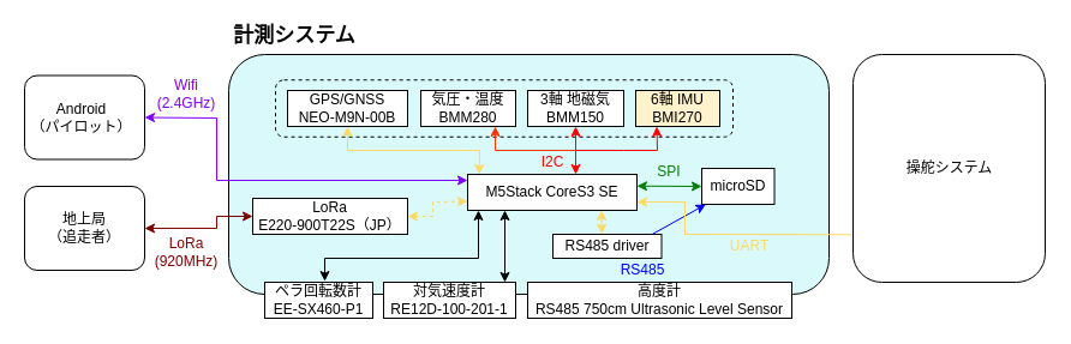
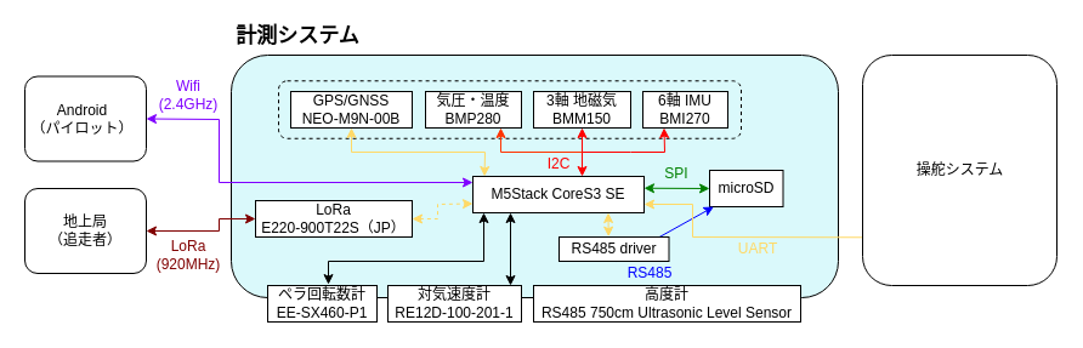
  <mxCell id="0" />
  <mxCell id="1" parent="0" />
  <mxCell id="2" value="" style="rounded=1;whiteSpace=wrap;html=1;fillColor=#daf9fb;" parent="1" vertex="1"><mxGeometry x="190" y="45" width="500" height="200" as="geometry" /></mxCell>
  <mxCell id="3" value="" style="rounded=1;whiteSpace=wrap;html=1;dashed=1;fillColor=none;" parent="1" vertex="1"><mxGeometry x="229" y="66.25" width="381" height="47.5" as="geometry" /></mxCell>
  <mxCell id="4" value="M5Stack CoreS3 SE" style="rounded=0;whiteSpace=wrap;html=1;" parent="1" vertex="1"><mxGeometry x="389" y="145" width="141" height="30" as="geometry" /></mxCell>
- <mxCell id="5" value="6軸 IMU&lt;div&gt;BMI270&lt;/div&gt;" style="rounded=0;whiteSpace=wrap;html=1;fillColor=#fff2cc;" parent="1" vertex="1"><mxGeometry x="529" y="75" width="70" height="30" as="geometry" /></mxCell>
+ <mxCell id="5" value="6軸 IMU&lt;div&gt;BMI270&lt;/div&gt;" style="rounded=0;whiteSpace=wrap;html=1;" parent="1" vertex="1"><mxGeometry x="529" y="75" width="70" height="30" as="geometry" /></mxCell>
  <mxCell id="6" value="3軸 地磁気&lt;div&gt;BMM150&lt;/div&gt;" style="rounded=0;whiteSpace=wrap;html=1;" parent="1" vertex="1"><mxGeometry x="439" y="75" width="80" height="30" as="geometry" /></mxCell>
- <mxCell id="7" value="気圧・温度&lt;div&gt;BMM280&lt;/div&gt;" style="rounded=0;whiteSpace=wrap;html=1;" parent="1" vertex="1"><mxGeometry x="350" y="75" width="79" height="30" as="geometry" /></mxCell>
+ <mxCell id="7" value="気圧・温度&lt;div&gt;BMP280&lt;/div&gt;" style="rounded=0;whiteSpace=wrap;html=1;" parent="1" vertex="1"><mxGeometry x="350" y="75" width="79" height="30" as="geometry" /></mxCell>
  <mxCell id="8" value="GPS/GNSS&lt;div&gt;NEO-M9N-00B&lt;/div&gt;" style="rounded=0;whiteSpace=wrap;html=1;" parent="1" vertex="1"><mxGeometry x="239" y="75" width="100" height="30" as="geometry" /></mxCell>
  <mxCell id="9" value="LoRa&lt;div&gt;E220-900T22S（JP）&lt;/div&gt;" style="rounded=0;whiteSpace=wrap;html=1;" parent="1" vertex="1"><mxGeometry x="210" y="165" width="129" height="30" as="geometry" /></mxCell>
  <mxCell id="10" value="microSD" style="rounded=0;whiteSpace=wrap;html=1;" parent="1" vertex="1"><mxGeometry x="584" y="140" width="60.5" height="30" as="geometry" /></mxCell>
  <mxCell id="11" value="対気速度計&lt;div&gt;RE12D-100-201-1&lt;/div&gt;" style="rounded=0;whiteSpace=wrap;html=1;" parent="1" vertex="1"><mxGeometry x="319" y="235" width="110" height="30" as="geometry" /></mxCell>
  <mxCell id="12" value="&lt;div&gt;ペラ回転数計&lt;/div&gt;&lt;div&gt;EE-SX460-P1&lt;/div&gt;" style="rounded=0;whiteSpace=wrap;html=1;" parent="1" vertex="1"><mxGeometry x="220" y="235" width="90" height="30" as="geometry" /></mxCell>
  <mxCell id="13" value="&lt;div&gt;高度計&lt;/div&gt;&lt;div&gt;RS485 750cm Ultrasonic Level Sensor&lt;/div&gt;" style="rounded=0;whiteSpace=wrap;html=1;" parent="1" vertex="1"><mxGeometry x="439" y="235" width="220" height="30" as="geometry" /></mxCell>
  <mxCell id="14" value="" style="endArrow=classic;startArrow=classic;html=1;rounded=0;strokeColor=#ff0000;" parent="1" edge="1"><mxGeometry width="50" height="50" relative="1" as="geometry"><mxPoint x="479" y="105" as="sourcePoint" /><mxPoint x="479" y="145" as="targetPoint" /><Array as="points" /></mxGeometry></mxCell>
  <mxCell id="15" value="" style="endArrow=classic;html=1;rounded=0;entryX=0.25;entryY=1;entryDx=0;entryDy=0;strokeColor=#ff0000;" parent="1" target="5" edge="1"><mxGeometry width="50" height="50" relative="1" as="geometry"><mxPoint x="479" y="125" as="sourcePoint" /><mxPoint x="519" y="105" as="targetPoint" /><Array as="points"><mxPoint x="519" y="125" /><mxPoint x="547" y="125" /></Array></mxGeometry></mxCell>
  <mxCell id="16" value="" style="endArrow=classic;html=1;rounded=0;strokeColor=#ff3300;" parent="1" edge="1"><mxGeometry width="50" height="50" relative="1" as="geometry"><mxPoint x="479" y="125" as="sourcePoint" /><mxPoint x="412" y="105" as="targetPoint" /><Array as="points"><mxPoint x="412" y="125" /></Array></mxGeometry></mxCell>
  <mxCell id="17" value="I2C" style="text;html=1;align=center;verticalAlign=middle;whiteSpace=wrap;rounded=0;fontColor=#ff0000;" parent="1" vertex="1"><mxGeometry x="436.5" y="125" width="46" height="20" as="geometry" /></mxCell>
  <mxCell id="18" value="" style="endArrow=classic;startArrow=classic;html=1;rounded=0;strokeColor=#FFD966;entryX=0.106;entryY=0.002;entryDx=0;entryDy=0;entryPerimeter=0;" parent="1" edge="1"><mxGeometry width="50" height="50" relative="1" as="geometry"><mxPoint x="289" y="105" as="sourcePoint" /><mxPoint x="398.54" y="145" as="targetPoint" /><Array as="points"><mxPoint x="289" y="125" /><mxPoint x="399" y="125" /></Array></mxGeometry></mxCell>
  <mxCell id="19" value="&lt;font&gt;UART&lt;/font&gt;" style="text;html=1;align=center;verticalAlign=middle;whiteSpace=wrap;rounded=0;fontColor=#FFD966;" parent="1" vertex="1"><mxGeometry x="599" y="195" width="50" height="20" as="geometry" /></mxCell>
  <mxCell id="20" value="SPI" style="text;html=1;align=center;verticalAlign=middle;whiteSpace=wrap;rounded=0;fontColor=#008000;" parent="1" vertex="1"><mxGeometry x="537" y="132.5" width="40" height="20" as="geometry" /></mxCell>
  <mxCell id="21" value="" style="endArrow=classic;startArrow=classic;html=1;rounded=0;strokeColor=#FFD966;entryX=0;entryY=0.75;entryDx=0;entryDy=0;exitX=1;exitY=0.5;exitDx=0;exitDy=0;dashed=1;" parent="1" source="9" target="4" edge="1"><mxGeometry width="50" height="50" relative="1" as="geometry"><mxPoint x="339" y="170" as="sourcePoint" /><mxPoint x="389" y="170" as="targetPoint" /><Array as="points"><mxPoint x="360" y="180" /><mxPoint x="360" y="168" /></Array></mxGeometry></mxCell>
  <mxCell id="22" value="" style="endArrow=classic;startArrow=classic;html=1;rounded=0;exitX=0.667;exitY=-0.03;exitDx=0;exitDy=0;exitPerimeter=0;" parent="1" edge="1"><mxGeometry width="50" height="50" relative="1" as="geometry"><mxPoint x="270.03" y="234.1" as="sourcePoint" /><mxPoint x="398" y="175" as="targetPoint" /><Array as="points"><mxPoint x="270" y="215" /><mxPoint x="398" y="215" /></Array></mxGeometry></mxCell>
  <mxCell id="23" value="" style="endArrow=classic;startArrow=classic;html=1;rounded=0;" parent="1" edge="1"><mxGeometry width="50" height="50" relative="1" as="geometry"><mxPoint x="420" y="235" as="sourcePoint" /><mxPoint x="420" y="175" as="targetPoint" /></mxGeometry></mxCell>
  <mxCell id="24" value="" style="rounded=1;whiteSpace=wrap;html=1;" parent="1" vertex="1"><mxGeometry x="20" y="62.5" width="100" height="70" as="geometry" /></mxCell>
  <mxCell id="25" value="" style="rounded=1;whiteSpace=wrap;html=1;" parent="1" vertex="1"><mxGeometry x="20" y="155" width="100" height="70" as="geometry" /></mxCell>
  <mxCell id="26" value="&lt;div&gt;Android&lt;/div&gt;（パイロット）" style="text;html=1;align=center;verticalAlign=middle;whiteSpace=wrap;rounded=0;" parent="1" vertex="1"><mxGeometry x="20" y="80" width="95" height="35" as="geometry" /></mxCell>
  <mxCell id="27" value="&lt;div&gt;地上局&lt;/div&gt;&lt;div&gt;（追走者）&lt;/div&gt;" style="text;html=1;align=center;verticalAlign=middle;whiteSpace=wrap;rounded=0;" parent="1" vertex="1"><mxGeometry x="35" y="175" width="70" height="30" as="geometry" /></mxCell>
  <mxCell id="28" value="" style="endArrow=classic;startArrow=classic;html=1;rounded=0;fontColor=#99FF33;strokeColor=#800000;exitX=1;exitY=0.5;exitDx=0;exitDy=0;entryX=0;entryY=0.5;entryDx=0;entryDy=0;" parent="1" source="25" target="9" edge="1"><mxGeometry width="50" height="50" relative="1" as="geometry"><mxPoint x="160" y="185" as="sourcePoint" /><mxPoint x="210" y="185" as="targetPoint" /><Array as="points"><mxPoint x="180" y="190" /><mxPoint x="180" y="180" /></Array></mxGeometry></mxCell>
  <mxCell id="29" value="" style="endArrow=classic;startArrow=classic;html=1;rounded=0;strokeColor=#8000FF;fontColor=#7EA6E0;exitX=1;exitY=0.5;exitDx=0;exitDy=0;" parent="1" source="24" edge="1"><mxGeometry width="50" height="50" relative="1" as="geometry"><mxPoint x="280" y="150" as="sourcePoint" /><mxPoint x="389" y="150" as="targetPoint" /><Array as="points"><mxPoint x="180" y="98" /><mxPoint x="180" y="150" /></Array></mxGeometry></mxCell>
  <mxCell id="30" value="&lt;font style=&quot;&quot;&gt;LoRa&lt;/font&gt;&lt;div&gt;&lt;font style=&quot;&quot;&gt;(920MHz)&lt;/font&gt;&lt;/div&gt;" style="text;html=1;align=center;verticalAlign=middle;whiteSpace=wrap;rounded=0;fontColor=#800000;labelBackgroundColor=none;" parent="1" vertex="1"><mxGeometry x="125" y="195" width="60" height="30" as="geometry" /></mxCell>
  <mxCell id="31" value="&lt;font style=&quot;&quot;&gt;Wifi&lt;/font&gt;&lt;div&gt;&lt;font style=&quot;&quot;&gt;(2.4GHz)&lt;/font&gt;&lt;/div&gt;" style="text;html=1;align=center;verticalAlign=middle;whiteSpace=wrap;rounded=0;fontColor=#8000FF;" parent="1" vertex="1"><mxGeometry x="120" y="62.5" width="70" height="30" as="geometry" /></mxCell>
  <mxCell id="32" value="" style="endArrow=classic;startArrow=classic;html=1;rounded=0;strokeColor=#008000;entryX=0;entryY=0.5;entryDx=0;entryDy=0;fontColor=#000000;exitX=1;exitY=0.5;exitDx=0;exitDy=0;" parent="1" target="10" edge="1"><mxGeometry width="50" height="50" relative="1" as="geometry"><mxPoint x="530" y="154.72" as="sourcePoint" /><mxPoint x="579" y="154.72" as="targetPoint" /></mxGeometry></mxCell>
  <mxCell id="33" value="" style="endArrow=classic;startArrow=classic;html=1;rounded=0;strokeColor=#0000FF;exitX=0.506;exitY=1.03;exitDx=0;exitDy=0;exitPerimeter=0;" parent="1" source="34" target="10" edge="1"><mxGeometry width="50" height="50" relative="1" as="geometry"><mxPoint x="500" y="295.278" as="sourcePoint" /><mxPoint x="550" y="214.6" as="targetPoint" /></mxGeometry></mxCell>
  <mxCell id="34" value="RS485 driver" style="rounded=0;whiteSpace=wrap;html=1;" parent="1" vertex="1"><mxGeometry x="460" y="195" width="90.5" height="20" as="geometry" /></mxCell>
  <mxCell id="35" value="" style="endArrow=classic;startArrow=classic;html=1;rounded=0;strokeColor=#FFD966;entryX=0.45;entryY=-0.014;entryDx=0;entryDy=0;exitX=1;exitY=0.5;exitDx=0;exitDy=0;entryPerimeter=0;" parent="1" target="34" edge="1"><mxGeometry width="50" height="50" relative="1" as="geometry"><mxPoint x="500.5" y="175" as="sourcePoint" /><mxPoint x="550.5" y="175" as="targetPoint" /></mxGeometry></mxCell>
  <mxCell id="36" value="RS485" style="text;html=1;align=center;verticalAlign=middle;whiteSpace=wrap;rounded=0;fontColor=#0000FF;" parent="1" vertex="1"><mxGeometry x="510" y="215" width="50" height="20" as="geometry" /></mxCell>
  <mxCell id="37" value="" style="endArrow=none;startArrow=classic;html=1;rounded=0;strokeColor=#FFD966;exitX=1;exitY=0.75;exitDx=0;exitDy=0;entryX=-0.004;entryY=0.791;entryDx=0;entryDy=0;entryPerimeter=0;startFill=1;endFill=0;" parent="1" target="38" edge="1"><mxGeometry width="50" height="50" relative="1" as="geometry"><mxPoint x="530" y="168" as="sourcePoint" /><mxPoint x="710" y="185" as="targetPoint" /><Array as="points"><mxPoint x="570" y="168" /><mxPoint x="570" y="195" /></Array></mxGeometry></mxCell>
  <mxCell id="38" value="" style="rounded=1;whiteSpace=wrap;html=1;" parent="1" vertex="1"><mxGeometry x="710" y="45" width="160" height="190" as="geometry" /></mxCell>
  <mxCell id="39" value="&lt;div&gt;操舵システム&lt;/div&gt;" style="text;html=1;align=center;verticalAlign=middle;whiteSpace=wrap;rounded=0;" parent="1" vertex="1"><mxGeometry x="742.5" y="125" width="95" height="30" as="geometry" /></mxCell>
  <mxCell id="40" value="&lt;b&gt;&lt;font style=&quot;font-size: 17px;&quot;&gt;計測システム&lt;/font&gt;&lt;/b&gt;" style="text;html=1;align=center;verticalAlign=middle;whiteSpace=wrap;rounded=0;" parent="1" vertex="1"><mxGeometry x="190" y="20" width="110" height="20" as="geometry" /></mxCell>
